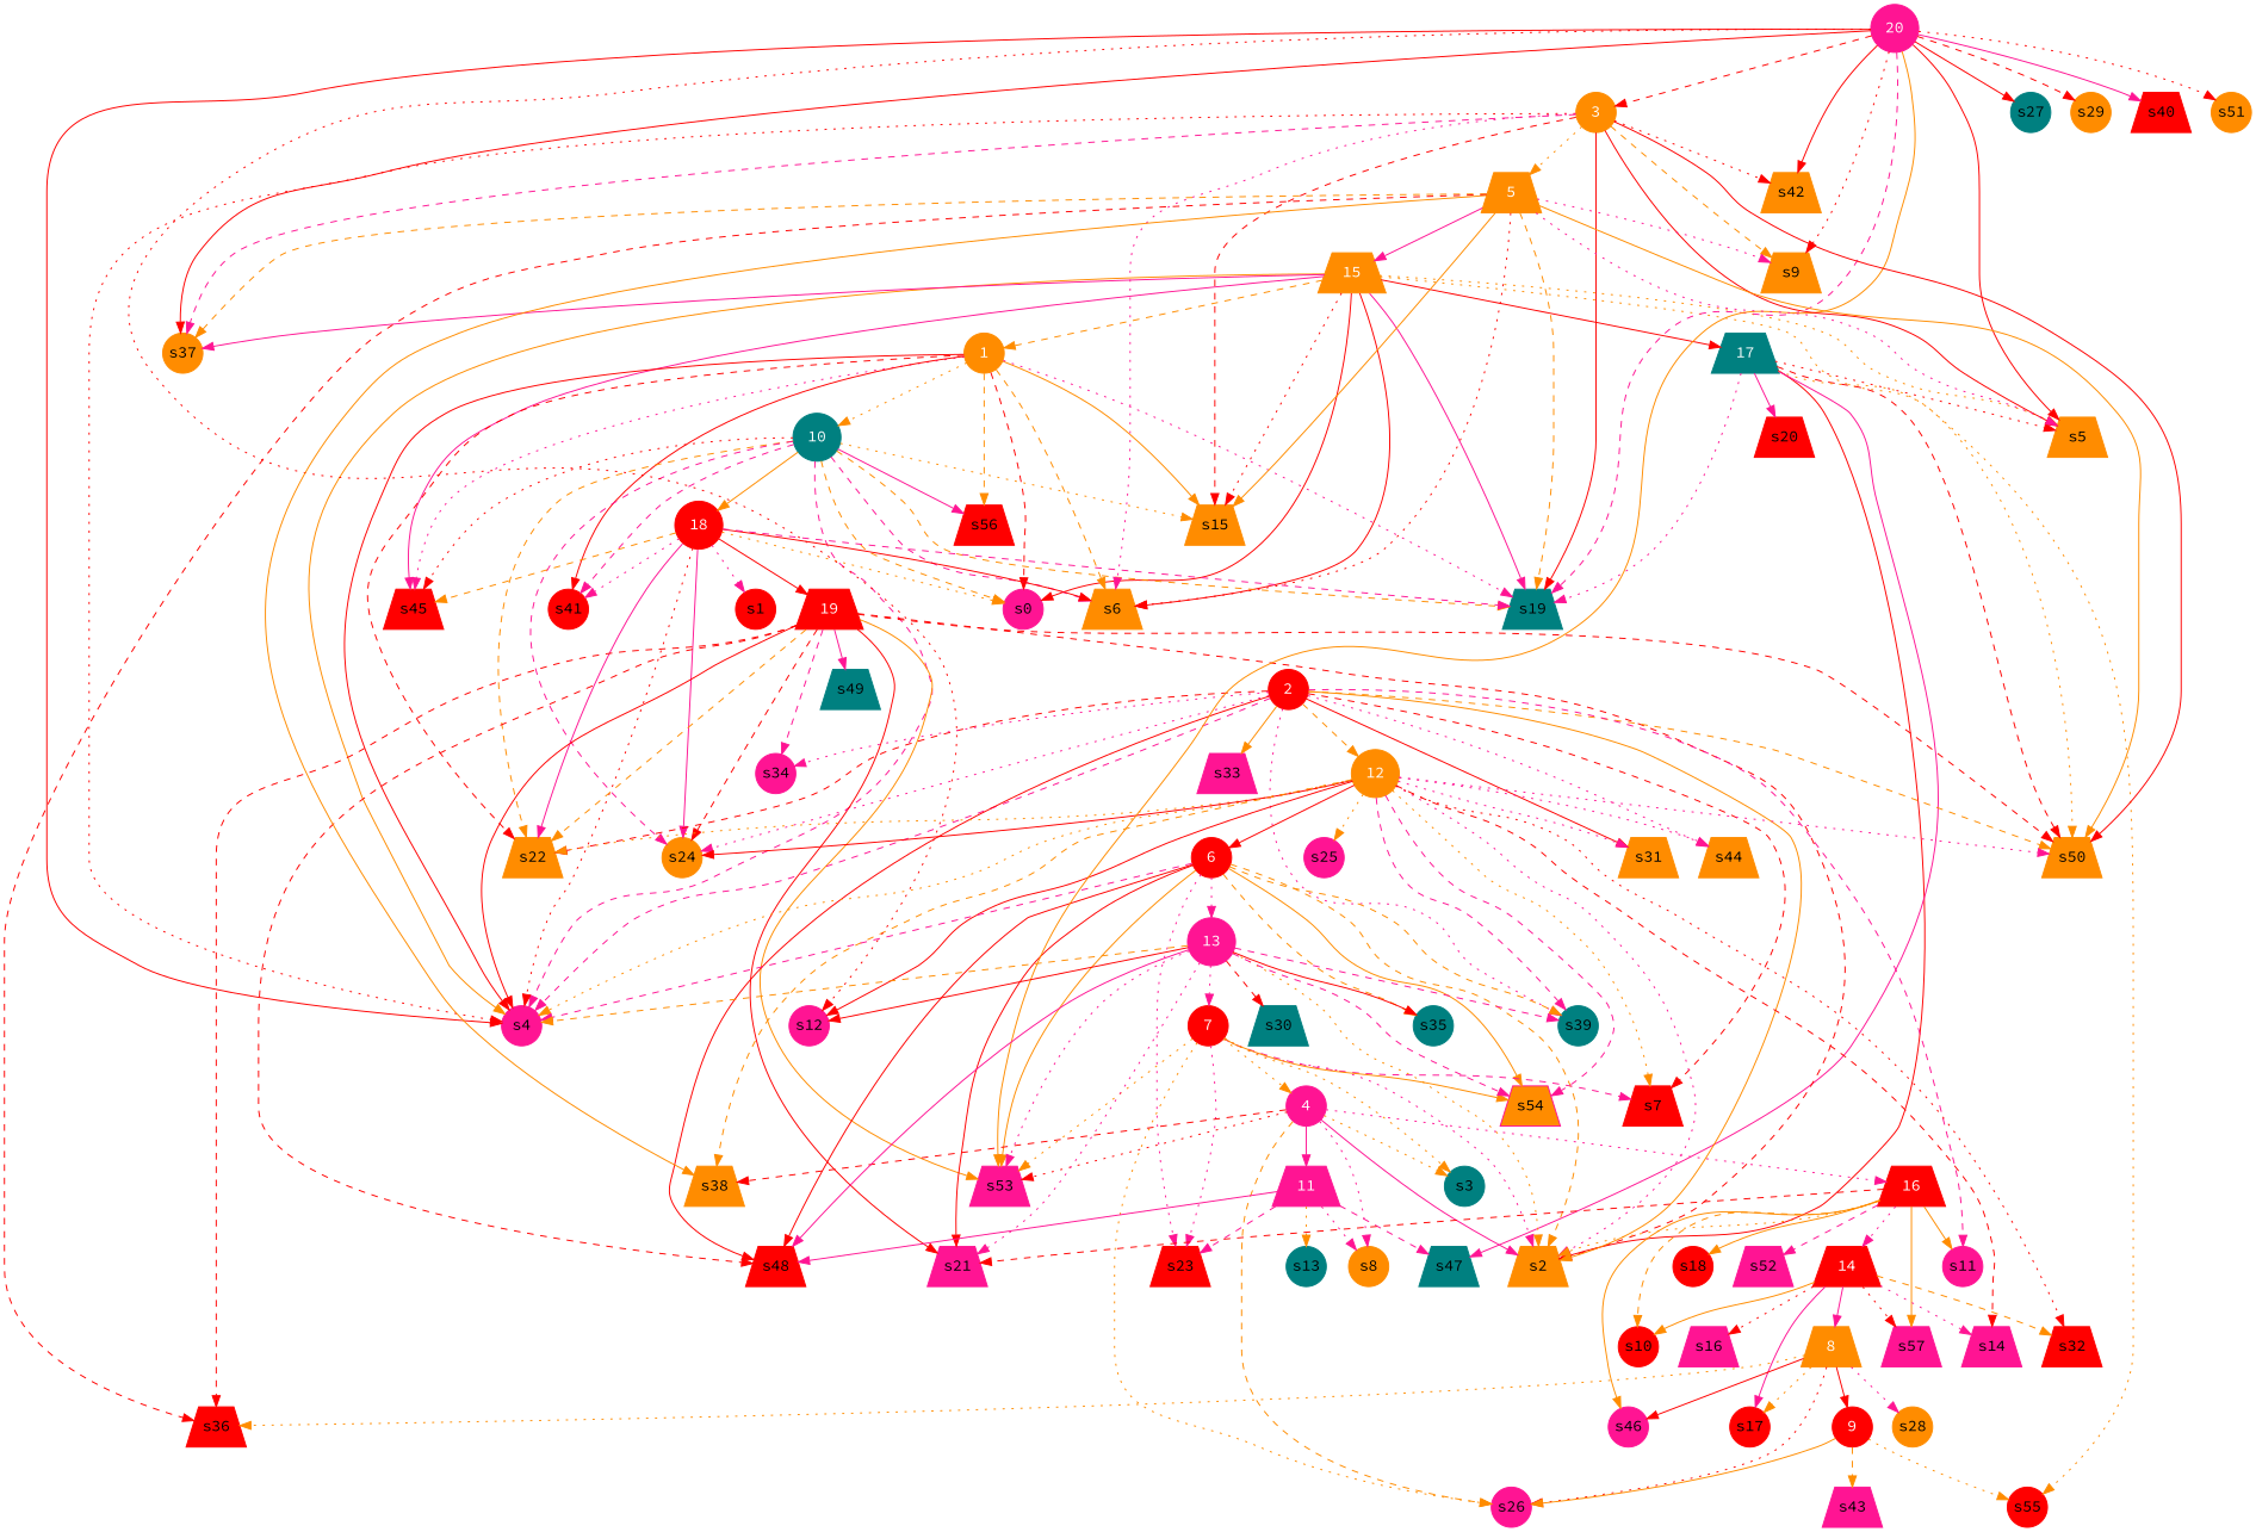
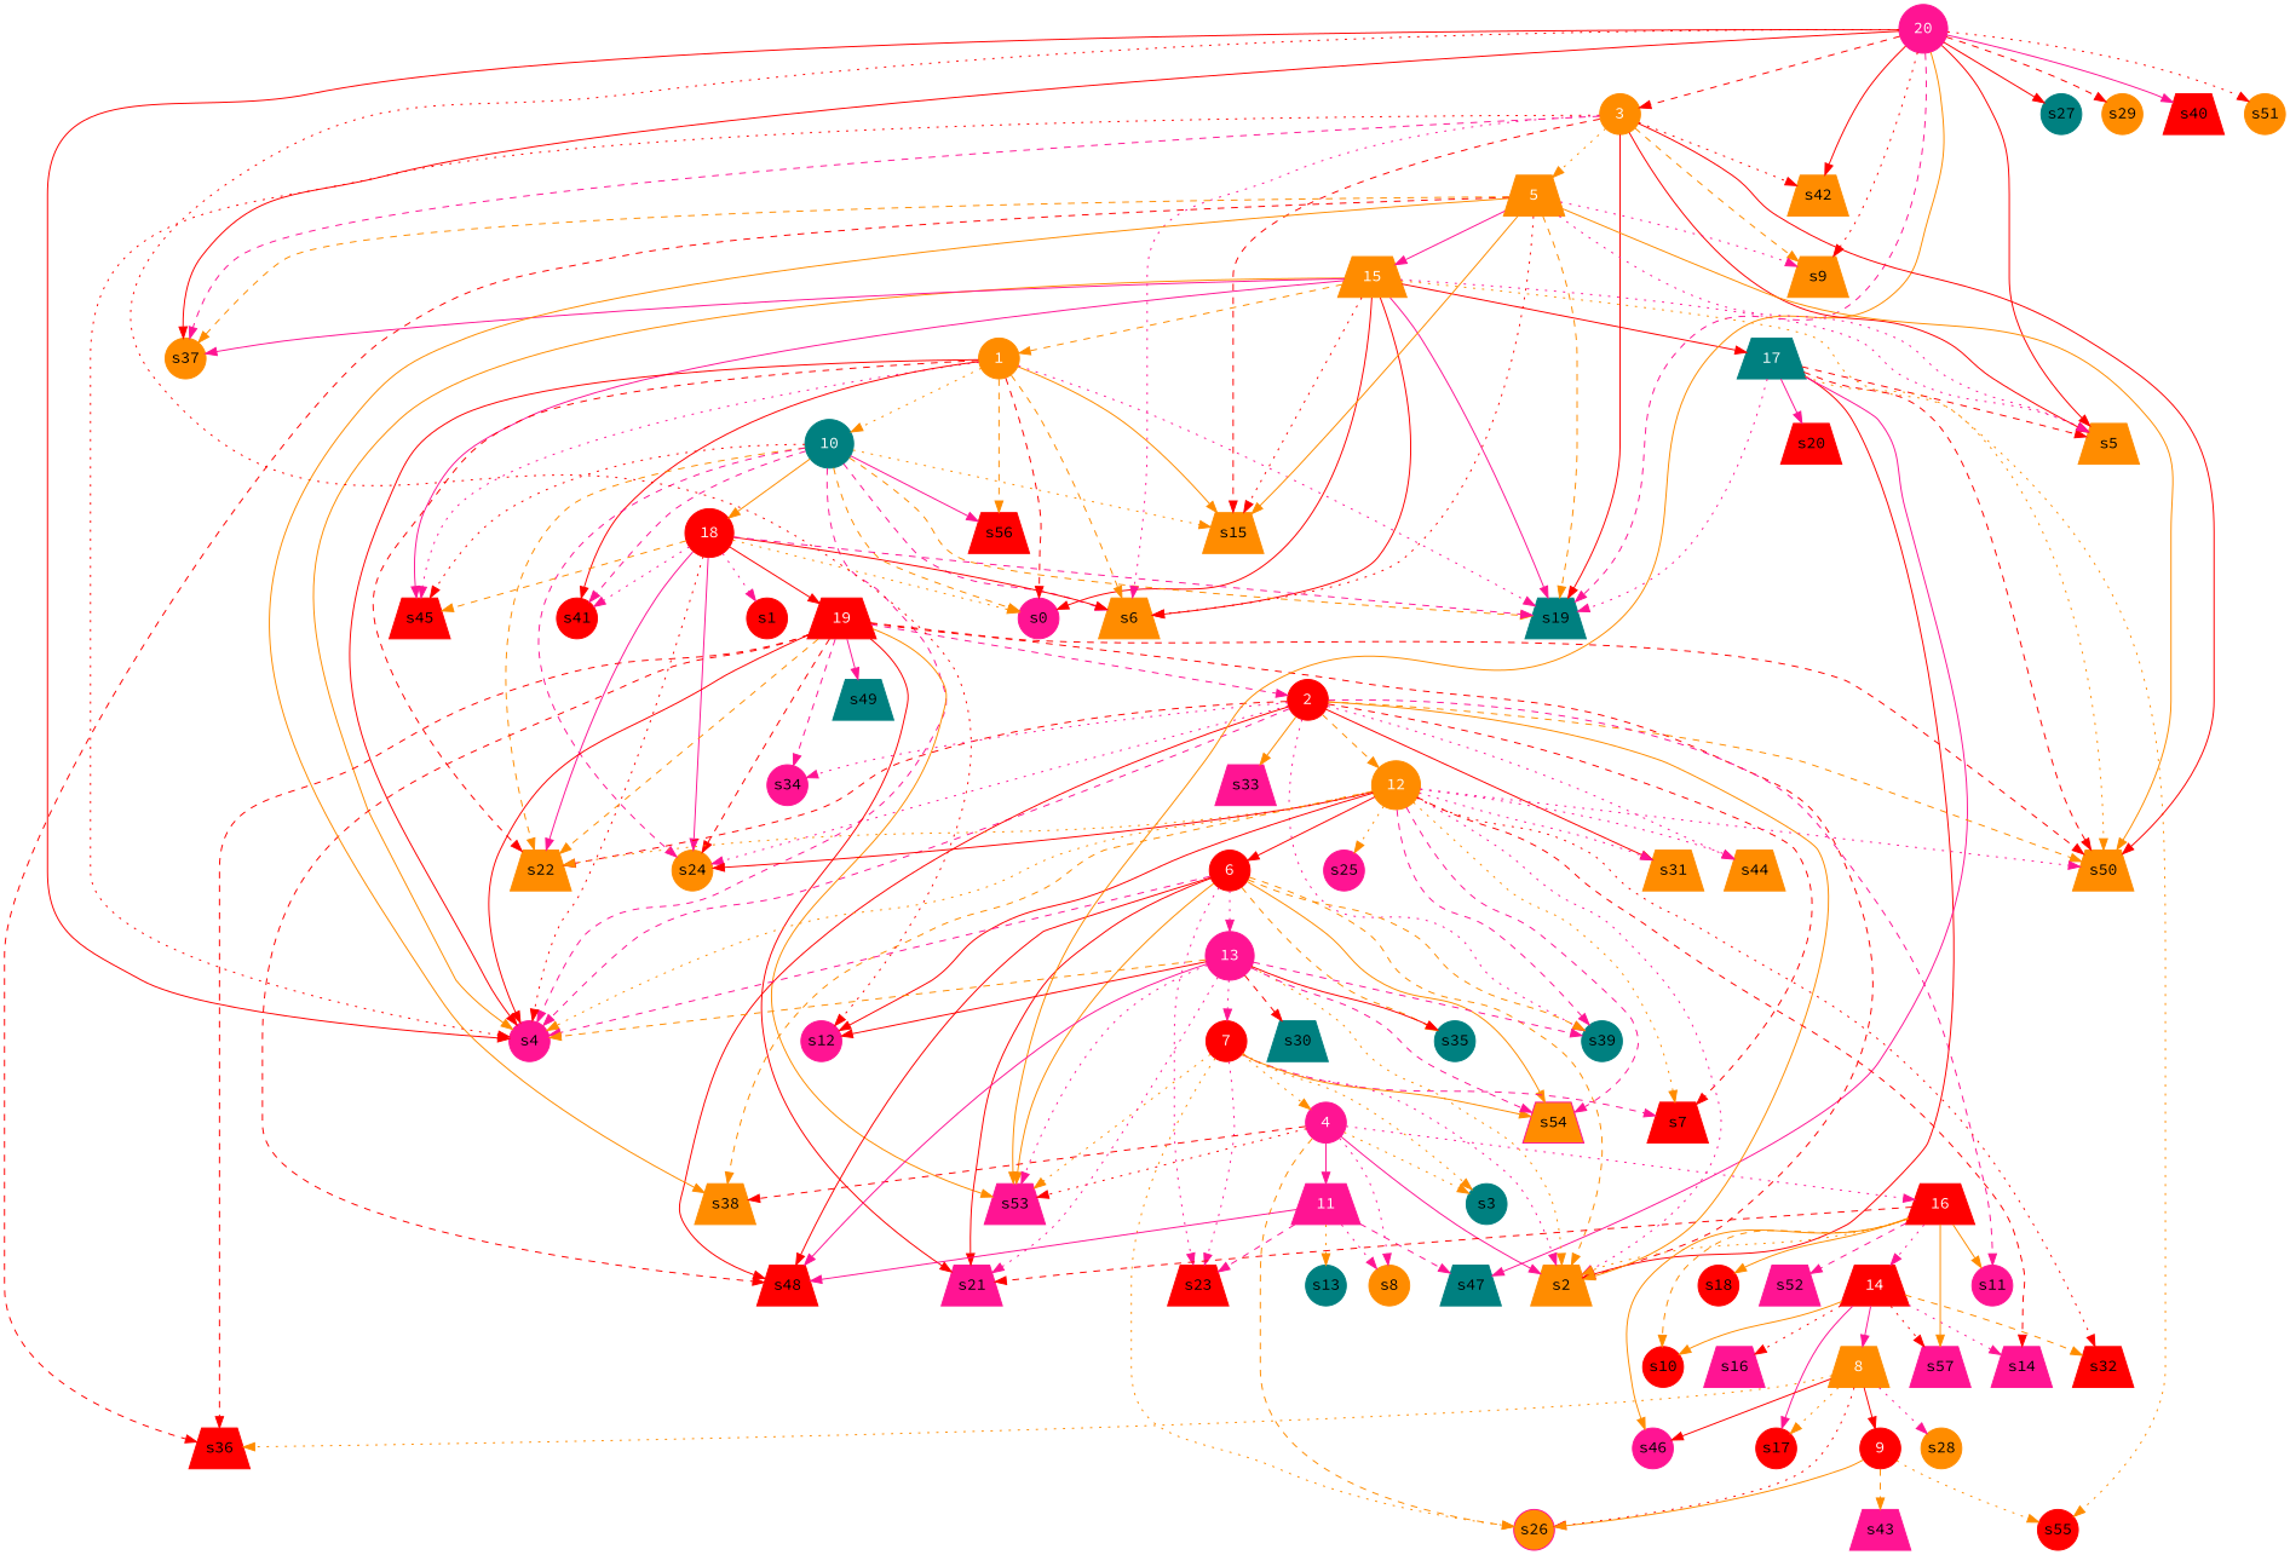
  digraph {
    fontname="Source Code Pro"
    node [color=darkorange fontcolor=black fontname="Source Code Pro" shape=trapezium style=filled fixedsize=true]
    edge [color=deeppink fontname="Source Code Pro" style=solid]
    15 [fontcolor=white fixedsize=""]
    1 [fontcolor=white shape=circle fixedsize=""]
    17 [color=teal fontcolor=white fixedsize=""]
    s0 [color=deeppink shape=circle]
    s4 [color=deeppink shape=circle]
    s6
    s15
    s19 [color=teal]
    s45 [color=red]
    s50
    s5
    s37 [shape=circle]
    10 [color=teal fontcolor=white shape=circle fixedsize=""]
    s22
    s41 [color=red shape=circle]
    s56 [color=red]
    s2
    s55 [color=red shape=circle]
    s47 [color=teal]
    s20 [color=red]
    s24 [shape=circle]
    18 [color=red fontcolor=white shape=circle fixedsize=""]
    19 [color=red fontcolor=white fixedsize=""]
    2 [color=red fontcolor=white shape=circle fixedsize=""]
    s34 [color=deeppink shape=circle]
    s48 [color=red]
    s53 [color=deeppink]
    s36 [color=red]
    s21 [color=deeppink]
    s49 [color=teal]
    12 [fontcolor=white shape=circle fixedsize=""]
    s7 [color=red]
    s11 [color=deeppink shape=circle]
    s31
    s33 [color=deeppink]
    s39 [color=teal shape=circle]
    s44
    s12 [color=deeppink shape=circle]
    s54 [color=deeppink fillcolor=darkorange]
    s38
    6 [color=red fontcolor=white shape=circle fixedsize=""]
    s14 [color=deeppink]
    s25 [color=deeppink shape=circle]
    s32 [color=red]
    20 [color=deeppink fontcolor=white shape=circle fixedsize=""]
    3 [fontcolor=white shape=circle fixedsize=""]
    s9
    s42
    s27 [color=teal shape=circle]
    s29 [shape=circle]
    s40 [color=red]
    s51 [shape=circle]
    5 [fontcolor=white fixedsize=""]
    7 [color=red fontcolor=white shape=circle fixedsize=""]
    4 [color=deeppink fontcolor=white shape=circle fixedsize=""]
    s3 [color=teal shape=circle]
-   s26 [color=deeppink shape=circle]
+   s26 [color=deeppink shape=circle fillcolor=darkorange]
    s23 [color=red]
    11 [color=deeppink fontcolor=white fixedsize=""]
    16 [color=red fontcolor=white fixedsize=""]
    s8 [shape=circle]
    s13 [color=teal shape=circle]
    14 [color=red fontcolor=white fixedsize=""]
    s10 [color=red shape=circle]
    s57 [color=deeppink]
    s46 [color=deeppink shape=circle]
    s18 [color=red shape=circle]
    s52 [color=deeppink]
    13 [color=deeppink fontcolor=white shape=circle fixedsize=""]
    s35 [color=teal shape=circle]
    s30 [color=teal]
    8 [fontcolor=white fixedsize=""]
    s17 [color=red shape=circle]
    s16 [color=deeppink]
    9 [color=red fontcolor=white shape=circle fixedsize=""]
    s28 [shape=circle]
    s43 [color=deeppink]
    s1 [color=red shape=circle]
    15 -> 1 [color=darkorange style=dashed]
    15 -> 17 [color=red]
    15 -> s0 [color=red]
    15 -> s4 [color=darkorange]
    15 -> s6 [color=red]
    15 -> s15 [color=red style=dotted]
    15 -> s19
    15 -> s45
    15 -> s50 [color=darkorange style=dotted]
-   15 -> s5 [color=darkorange style=dotted]
+   15 -> s5 [style=dotted]
    15 -> s37
    1 -> s0 [color=red style=dashed]
    1 -> s4 [color=red]
    1 -> s6 [color=darkorange style=dashed]
    1 -> s15 [color=darkorange]
    1 -> s19 [style=dotted]
    1 -> s45 [style=dotted]
    1 -> 10 [color=darkorange style=dotted]
    1 -> s22 [color=red style=dashed]
    1 -> s41 [color=red]
    1 -> s56 [color=darkorange style=dashed]
    17 -> s19 [style=dotted]
    17 -> s50 [color=red style=dashed]
-   17 -> s5 [color=red style=dotted]
+   17 -> s5 [color=red style=dashed]
    17 -> s2 [color=red]
    17 -> s55 [color=darkorange style=dotted]
    17 -> s47
    17 -> s20
    10 -> s0 [color=darkorange style=dashed]
    10 -> s4 [style=dashed]
    10 -> s6 [style=dashed]
    10 -> s15 [color=darkorange style=dotted]
    10 -> s19 [color=darkorange style=dashed]
    10 -> s45 [color=red style=dotted]
    10 -> s22 [color=darkorange style=dashed]
    10 -> s41 [style=dashed]
    10 -> s56
    10 -> s24 [style=dashed]
    10 -> 18 [color=darkorange]
    18 -> s0 [color=darkorange style=dotted]
    18 -> s4 [color=red style=dotted]
    18 -> s6 [color=red]
    18 -> s19 [style=dashed]
    18 -> s45 [color=darkorange style=dashed]
    18 -> s22
    18 -> s41 [style=dotted]
    18 -> s24
    18 -> 19 [color=red]
    18 -> s1 [style=dotted]
    19 -> s4 [color=red]
    19 -> s50 [color=red style=dashed]
    19 -> s22 [color=darkorange style=dashed]
    19 -> s2 [color=red style=dashed]
    19 -> s24 [color=red style=dashed]
+   19 -> 2 [style=dashed]
    19 -> s34 [style=dashed]
    19 -> s48 [color=red style=dashed]
    19 -> s53 [color=darkorange]
    19 -> s36 [color=red style=dashed]
    19 -> s21 [color=red]
    19 -> s49
    2 -> s4 [style=dashed]
    2 -> s50 [color=darkorange style=dashed]
    2 -> s22 [color=red style=dashed]
    2 -> s2 [color=darkorange]
    2 -> s24 [style=dotted]
    2 -> s34 [style=dotted]
    2 -> s48 [color=red]
    2 -> 12 [color=darkorange style=dashed]
    2 -> s7 [color=red style=dashed]
    2 -> s11 [style=dashed]
    2 -> s31 [color=red]
    2 -> s33 [color=darkorange]
    2 -> s39 [style=dotted]
    2 -> s44 [style=dotted]
    12 -> s4 [color=darkorange style=dotted]
    12 -> s50 [style=dotted]
    12 -> s22 [color=darkorange style=dotted]
    12 -> s2 [style=dotted]
    12 -> s24 [color=red]
    12 -> s7 [color=darkorange style=dotted]
    12 -> s31 [style=dotted]
    12 -> s39 [style=dashed]
    12 -> s44 [style=dotted]
    12 -> s12 [color=red]
    12 -> s54 [style=dashed]
    12 -> s38 [color=darkorange style=dashed]
    12 -> 6 [color=red]
    12 -> s14 [color=red style=dashed]
    12 -> s25 [color=darkorange style=dotted]
    12 -> s32 [color=red style=dotted]
    6 -> s4 [style=dashed]
    6 -> s2 [color=darkorange style=dashed]
    6 -> s48 [color=red]
    6 -> s53 [color=darkorange]
    6 -> s21 [color=red]
    6 -> s39 [color=darkorange style=dashed]
    6 -> s54 [color=darkorange]
    6 -> s23 [style=dotted]
    6 -> 13 [style=dotted]
    6 -> s35 [color=darkorange style=dashed]
    20 -> s4 [color=red]
    20 -> s19 [style=dashed]
    20 -> s5 [color=red]
    20 -> s37 [color=red]
    20 -> s53 [color=darkorange]
    20 -> s12 [color=red style=dotted]
    20 -> 3 [color=red style=dashed]
    20 -> s9 [color=red style=dotted]
    20 -> s42 [color=red]
    20 -> s27 [color=red]
    20 -> s29 [color=red style=dashed]
    20 -> s40
    20 -> s51 [color=red style=dotted]
    3 -> s4 [color=red style=dotted]
    3 -> s6 [style=dotted]
    3 -> s15 [color=red style=dashed]
    3 -> s19 [color=red]
    3 -> s50 [color=red]
    3 -> s5 [color=red]
    3 -> s37 [style=dashed]
    3 -> s9 [color=darkorange style=dashed]
    3 -> s42 [color=red style=dotted]
    3 -> 5 [color=darkorange style=dotted]
    5 -> 15
    5 -> s6 [color=red style=dotted]
    5 -> s15 [color=darkorange]
    5 -> s19 [color=darkorange style=dashed]
    5 -> s50 [color=darkorange]
    5 -> s5 [style=dotted]
    5 -> s37 [color=darkorange style=dashed]
    5 -> s36 [color=red style=dashed]
    5 -> s38 [color=darkorange]
    5 -> s9 [style=dotted]
    7 -> s2 [style=dotted]
    7 -> s53 [color=darkorange style=dotted]
    7 -> s7 [style=dashed]
    7 -> s54 [color=darkorange]
    7 -> 4 [color=darkorange style=dotted]
    7 -> s3 [color=darkorange style=dotted]
    7 -> s26 [color=darkorange style=dotted]
    7 -> s23 [style=dotted]
    4 -> s2
    4 -> s53 [color=red style=dotted]
    4 -> s38 [color=red style=dashed]
    4 -> s3 [color=darkorange style=dotted]
    4 -> s26 [color=darkorange style=dashed]
    4 -> 11
    4 -> 16 [style=dotted]
    4 -> s8 [style=dotted]
    11 -> s47 [style=dashed]
    11 -> s48
    11 -> s23 [style=dashed]
    11 -> s8 [style=dotted]
    11 -> s13 [color=darkorange style=dotted]
    16 -> s2 [color=darkorange style=dotted]
    16 -> s21 [color=red style=dashed]
    16 -> s11 [color=darkorange]
    16 -> 14 [style=dotted]
    16 -> s10 [color=darkorange style=dashed]
    16 -> s57 [color=darkorange]
    16 -> s46 [color=darkorange]
    16 -> s18 [color=darkorange]
    16 -> s52 [style=dashed]
    14 -> s14 [style=dotted]
    14 -> s32 [color=darkorange style=dashed]
    14 -> s10 [color=darkorange]
    14 -> s57 [color=red style=dotted]
    14 -> 8
    14 -> s17
    14 -> s16 [color=red style=dotted]
    13 -> s4 [color=darkorange style=dashed]
    13 -> s2 [color=darkorange style=dotted]
    13 -> s48
    13 -> s53 [style=dotted]
    13 -> s21 [style=dotted]
    13 -> s39 [style=dashed]
    13 -> s12 [color=red]
    13 -> s54 [style=dashed]
    13 -> 7 [style=dotted]
    13 -> s35 [color=red]
    13 -> s30 [color=red style=dashed]
    8 -> s36 [color=darkorange style=dotted]
    8 -> s26 [color=red style=dotted]
    8 -> s46 [color=red]
    8 -> s17 [color=darkorange style=dotted]
    8 -> 9 [color=red]
    8 -> s28 [style=dotted]
    9 -> s55 [color=darkorange style=dotted]
    9 -> s26 [color=darkorange]
    9 -> s43 [color=darkorange style=dashed]
  }
